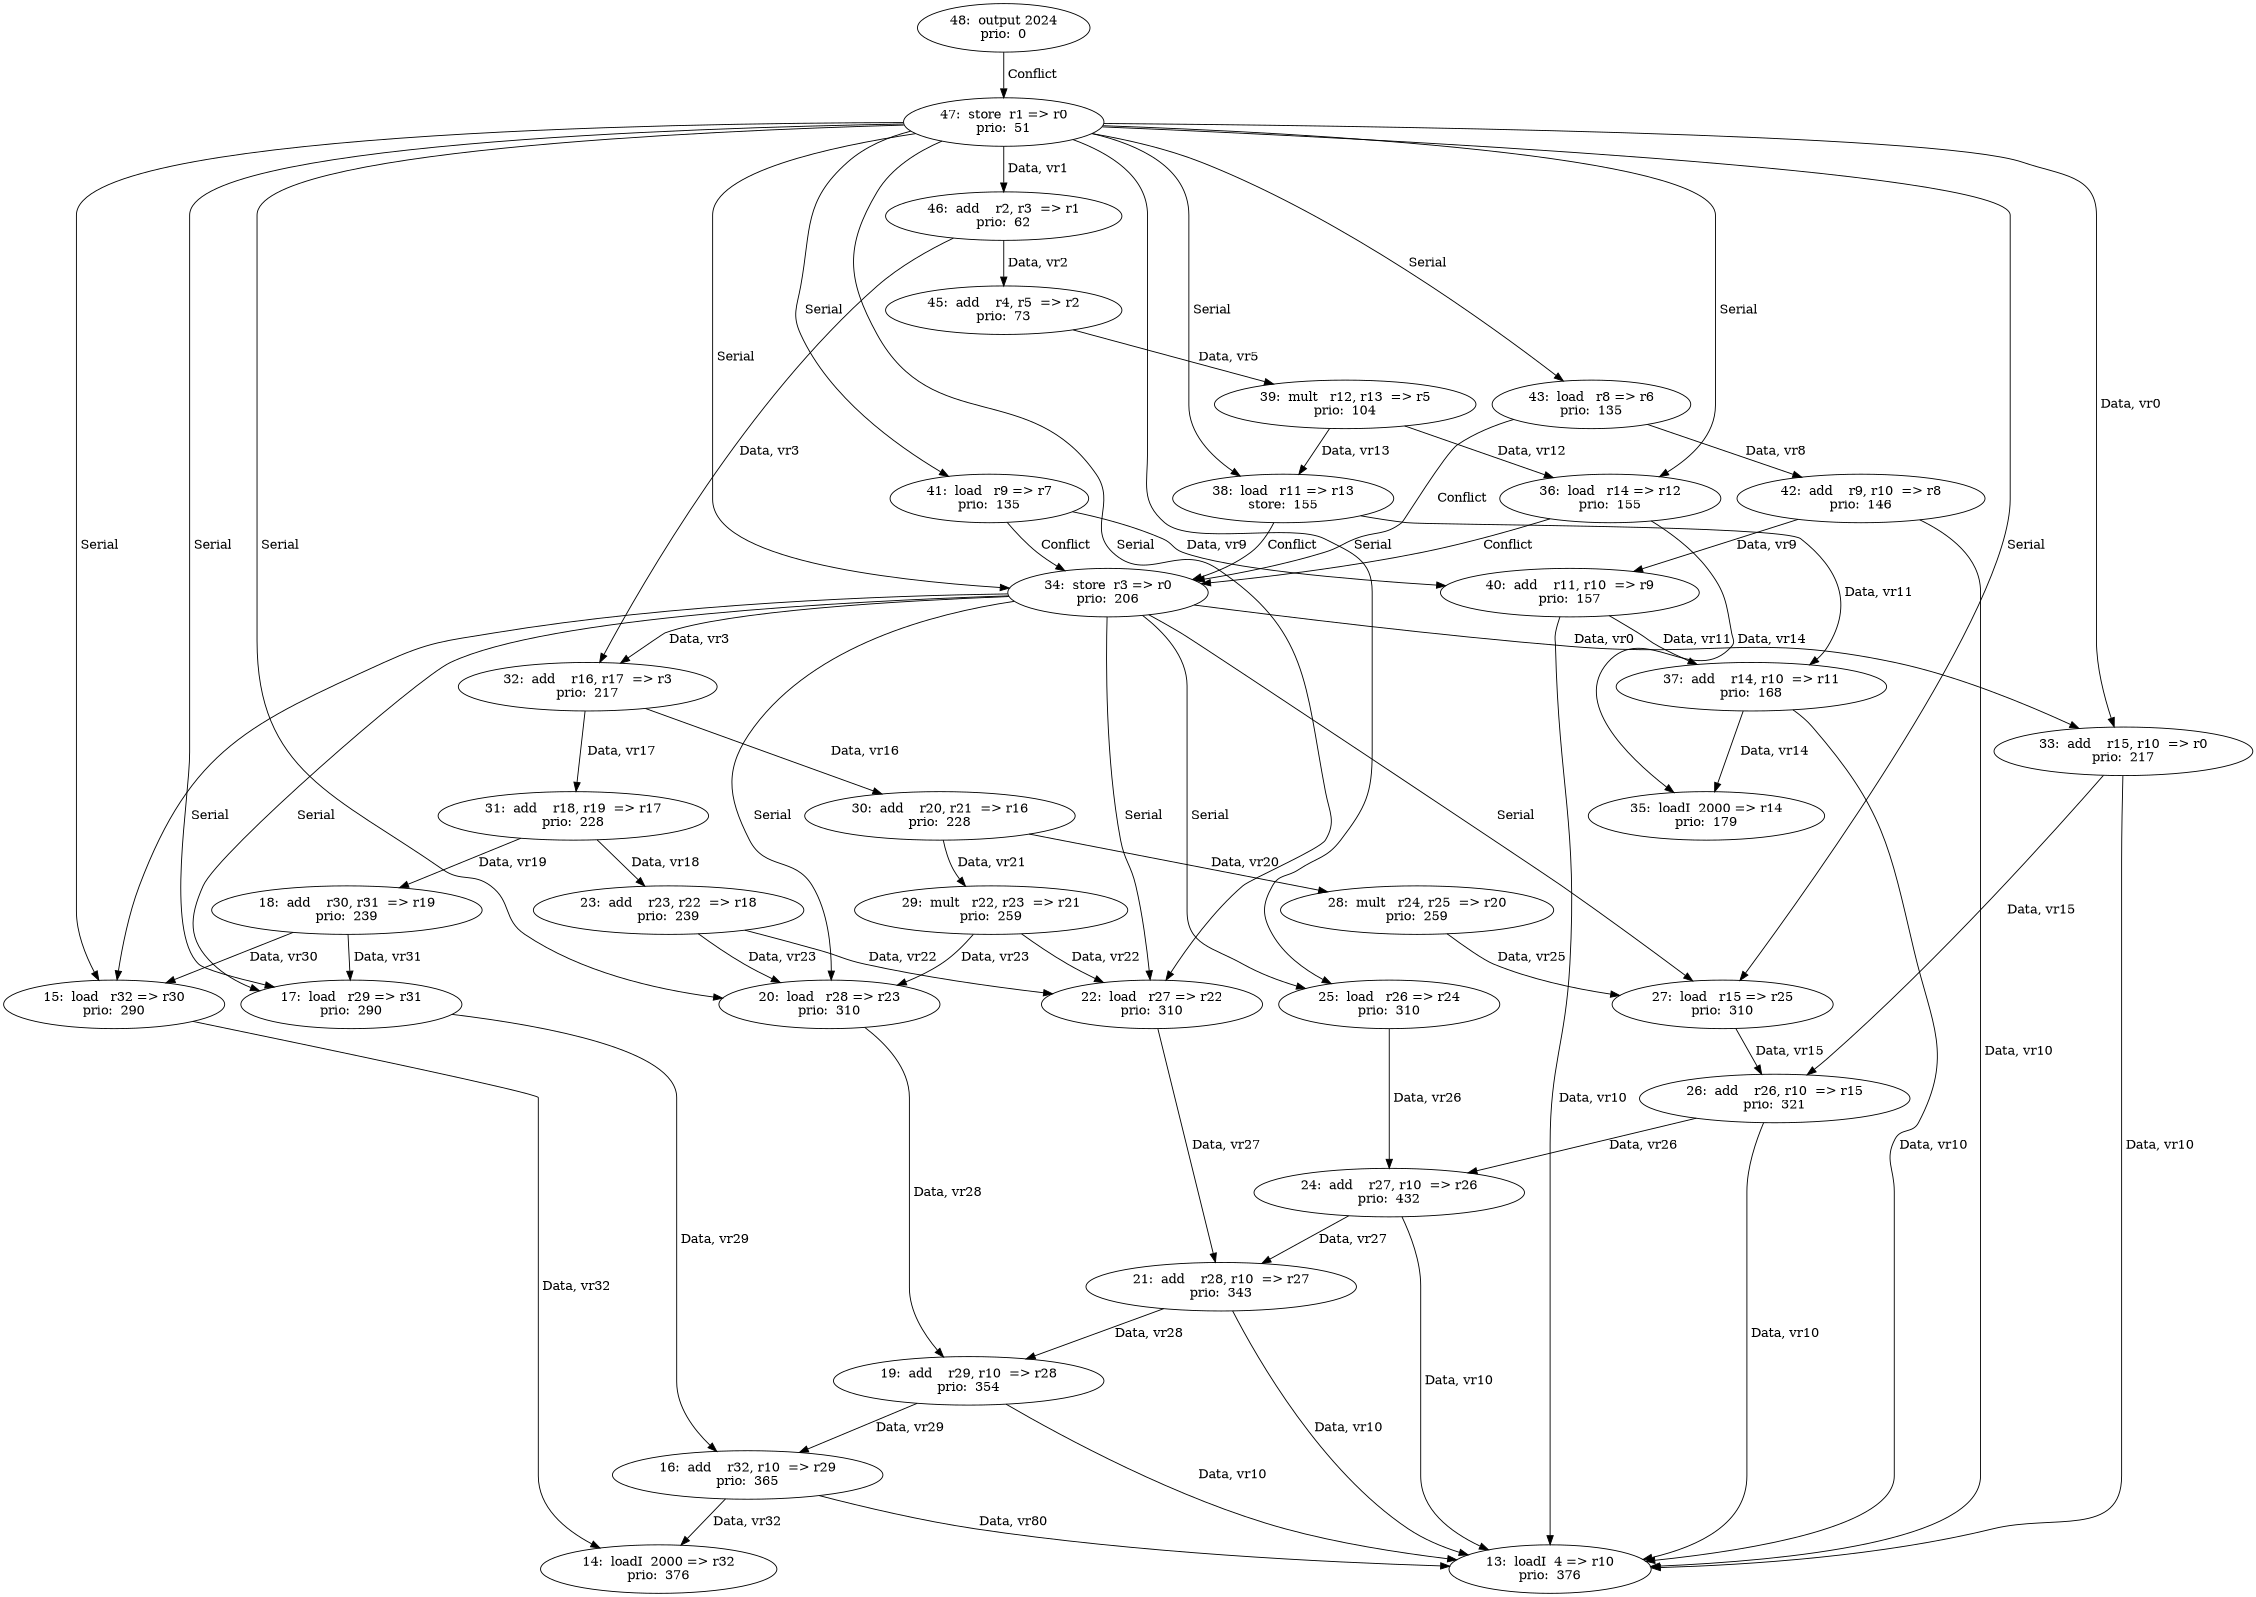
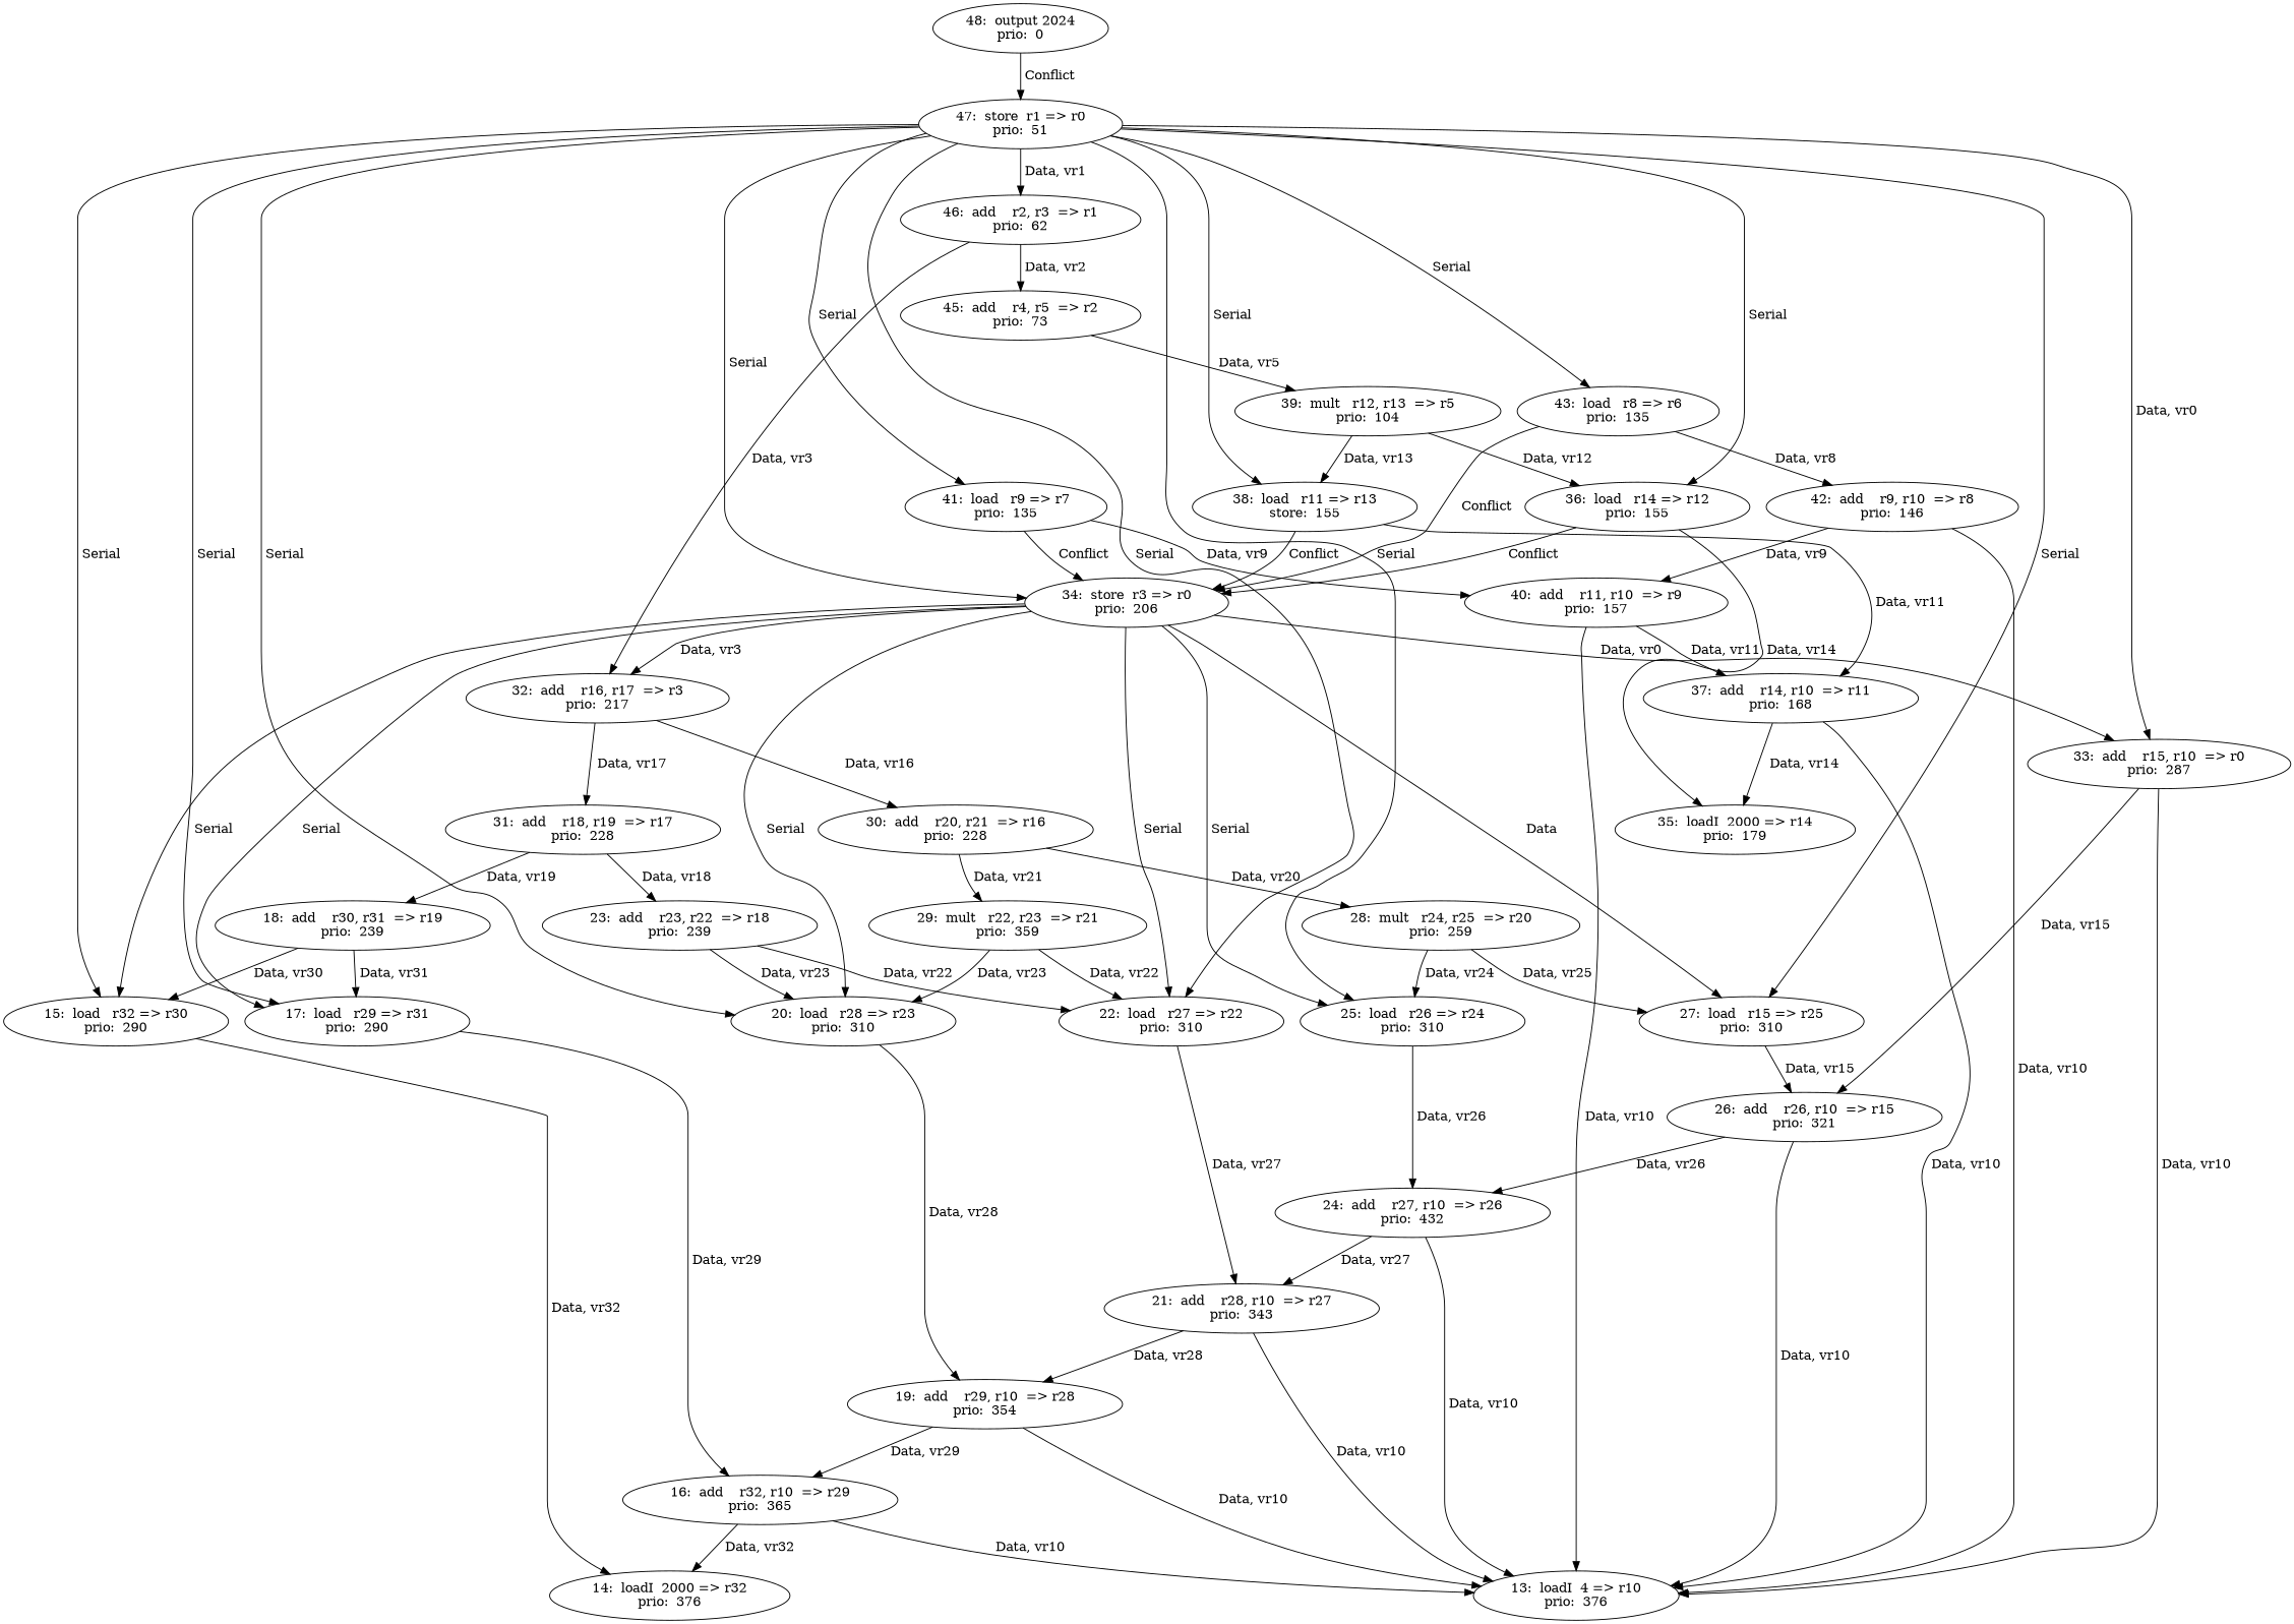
  digraph {
    n1 [label="13:  loadI  4 => r10\nprio:  376"]
    n2 [label="14:  loadI  2000 => r32\nprio:  376"]
    n3 [label="15:  load   r32 => r30\nprio:  290"]
    n4 [label="16:  add    r32, r10  => r29\nprio:  365"]
    n5 [label="17:  load   r29 => r31\nprio:  290"]
    n6 [label="18:  add    r30, r31  => r19\nprio:  239"]
    n7 [label="19:  add    r29, r10  => r28\nprio:  354"]
    n8 [label="20:  load   r28 => r23\nprio:  310"]
    n9 [label="21:  add    r28, r10  => r27\nprio:  343"]
    n10 [label="22:  load   r27 => r22\nprio:  310"]
    n11 [label="23:  add    r23, r22  => r18\nprio:  239"]
    n12 [label="24:  add    r27, r10  => r26\nprio:  432"]
    n13 [label="25:  load   r26 => r24\nprio:  310"]
    n14 [label="26:  add    r26, r10  => r15\nprio:  321"]
    n15 [label="27:  load   r15 => r25\nprio:  310"]
    n16 [label="28:  mult   r24, r25  => r20\nprio:  259"]
-   n17 [label="29:  mult   r22, r23  => r21\nprio:  259"]
+   n17 [label="29:  mult   r22, r23  => r21\nprio:  359"]
    n18 [label="30:  add    r20, r21  => r16\nprio:  228"]
    n19 [label="31:  add    r18, r19  => r17\nprio:  228"]
    n20 [label="32:  add    r16, r17  => r3\nprio:  217"]
-   n21 [label="33:  add    r15, r10  => r0\nprio:  217"]
+   n21 [label="33:  add    r15, r10  => r0\nprio:  287"]
    n22 [label="34:  store  r3 => r0\nprio:  206"]
    n23 [label="35:  loadI  2000 => r14\nprio:  179"]
    n24 [label="36:  load   r14 => r12\nprio:  155"]
    n25 [label="37:  add    r14, r10  => r11\nprio:  168"]
    n26 [label="38:  load   r11 => r13\nstore:  155"]
    n27 [label="39:  mult   r12, r13  => r5\nprio:  104"]
    n28 [label="40:  add    r11, r10  => r9\nprio:  157"]
    n29 [label="41:  load   r9 => r7\nprio:  135"]
    n30 [label="42:  add    r9, r10  => r8\nprio:  146"]
    n31 [label="43:  load   r8 => r6\nprio:  135"]
    n32 [label="45:  add    r4, r5  => r2\nprio:  73"]
    n33 [label="46:  add    r2, r3  => r1\nprio:  62"]
    n34 [label="47:  store  r1 => r0\nprio:  51"]
    n35 [label="48:  output 2024\nprio:  0"]
    n3 -> n2 [label=" Data, vr32"]
-   n4 -> n1 [label=" Data, vr80"]
+   n4 -> n1 [label=" Data, vr10"]
    n4 -> n2 [label=" Data, vr32"]
    n5 -> n4 [label=" Data, vr29"]
    n6 -> n3 [label=" Data, vr30"]
    n6 -> n5 [label=" Data, vr31"]
    n7 -> n1 [label=" Data, vr10"]
    n7 -> n4 [label=" Data, vr29"]
    n8 -> n7 [label=" Data, vr28"]
    n9 -> n1 [label=" Data, vr10"]
    n9 -> n7 [label=" Data, vr28"]
    n10 -> n9 [label=" Data, vr27"]
    n11 -> n8 [label=" Data, vr23"]
    n11 -> n10 [label=" Data, vr22"]
    n12 -> n1 [label=" Data, vr10"]
    n12 -> n9 [label=" Data, vr27"]
    n13 -> n12 [label=" Data, vr26"]
    n14 -> n1 [label=" Data, vr10"]
    n14 -> n12 [label=" Data, vr26"]
    n15 -> n14 [label=" Data, vr15"]
+   n16 -> n13 [label=" Data, vr24"]
    n16 -> n15 [label=" Data, vr25"]
    n17 -> n8 [label=" Data, vr23"]
    n17 -> n10 [label=" Data, vr22"]
    n18 -> n16 [label=" Data, vr20"]
    n18 -> n17 [label=" Data, vr21"]
    n19 -> n6 [label=" Data, vr19"]
    n19 -> n11 [label=" Data, vr18"]
    n20 -> n18 [label=" Data, vr16"]
    n20 -> n19 [label=" Data, vr17"]
    n21 -> n1 [label=" Data, vr10"]
    n21 -> n14 [label=" Data, vr15"]
    n22 -> n3 [label=" Serial "]
    n22 -> n5 [label=" Serial "]
    n22 -> n8 [label=" Serial "]
    n22 -> n10 [label=" Serial "]
    n22 -> n13 [label=" Serial "]
-   n22 -> n15 [label=" Serial "]
+   n22 -> n15 [label=" Data "]
    n22 -> n20 [label=" Data, vr3"]
    n22 -> n21 [label=" Data, vr0"]
    n24 -> n22 [label=" Conflict "]
    n24 -> n23 [label=" Data, vr14"]
    n25 -> n1 [label=" Data, vr10"]
    n25 -> n23 [label=" Data, vr14"]
    n26 -> n22 [label=" Conflict "]
    n26 -> n25 [label=" Data, vr11"]
    n27 -> n24 [label=" Data, vr12"]
    n27 -> n26 [label=" Data, vr13"]
    n28 -> n1 [label=" Data, vr10"]
    n28 -> n25 [label=" Data, vr11"]
    n29 -> n22 [label=" Conflict "]
    n29 -> n28 [label=" Data, vr9"]
    n30 -> n1 [label=" Data, vr10"]
    n30 -> n28 [label=" Data, vr9"]
    n31 -> n22 [label=" Conflict "]
    n31 -> n30 [label=" Data, vr8"]
    n32 -> n27 [label=" Data, vr5"]
    n33 -> n20 [label=" Data, vr3"]
    n33 -> n32 [label=" Data, vr2"]
    n34 -> n3 [label=" Serial "]
    n34 -> n5 [label=" Serial "]
    n34 -> n8 [label=" Serial "]
    n34 -> n10 [label=" Serial "]
    n34 -> n13 [label=" Serial "]
    n34 -> n15 [label=" Serial "]
    n34 -> n21 [label=" Data, vr0"]
    n34 -> n22 [label=" Serial "]
    n34 -> n24 [label=" Serial "]
    n34 -> n26 [label=" Serial "]
    n34 -> n29 [label=" Serial "]
    n34 -> n31 [label=" Serial "]
    n34 -> n33 [label=" Data, vr1"]
    n35 -> n34 [label=" Conflict "]
  }
